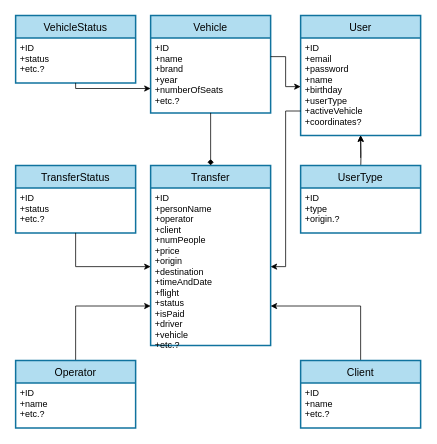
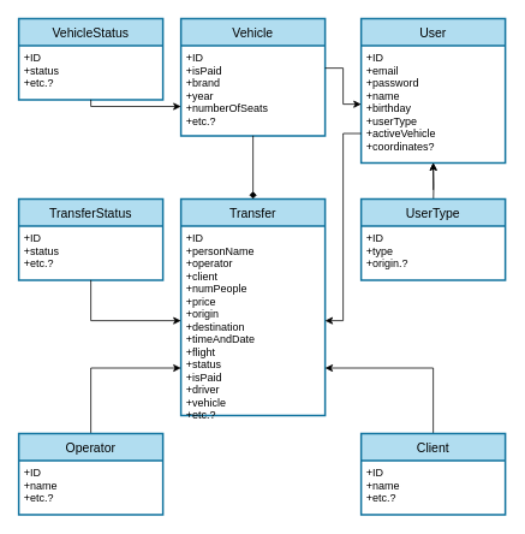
  <mxCell id="0" />
  <mxCell id="1" parent="0" />
  <mxCell id="2" value="Vehicle" style="swimlane;childLayout=stackLayout;horizontal=1;startSize=30;horizontalStack=0;rounded=0;fontSize=14;fontStyle=0;strokeWidth=2;resizeParent=0;resizeLast=1;shadow=0;dashed=0;align=center;fillColor=#b1ddf0;strokeColor=#10739e;" parent="1" vertex="1"><mxGeometry x="200" y="20" width="160" height="130" as="geometry" /></mxCell>
- <mxCell id="3" value="+ID&#10;+name&#10;+brand&#10;+year&#10;+numberOfSeats&#10;+etc.?" style="align=left;strokeColor=none;fillColor=none;spacingLeft=4;fontSize=12;verticalAlign=top;resizable=0;rotatable=0;part=1;rounded=0;" parent="2" vertex="1"><mxGeometry y="30" width="160" height="100" as="geometry" /></mxCell>
+ <mxCell id="3" value="+ID&#10;+isPaid&#10;+brand&#10;+year&#10;+numberOfSeats&#10;+etc.?" style="align=left;strokeColor=none;fillColor=none;spacingLeft=4;fontSize=12;verticalAlign=top;resizable=0;rotatable=0;part=1;rounded=0;" parent="2" vertex="1"><mxGeometry y="30" width="160" height="100" as="geometry" /></mxCell>
  <mxCell id="4" value="User" style="swimlane;childLayout=stackLayout;horizontal=1;startSize=30;horizontalStack=0;rounded=0;fontSize=14;fontStyle=0;strokeWidth=2;resizeParent=0;resizeLast=1;shadow=0;dashed=0;align=center;fillColor=#b1ddf0;strokeColor=#10739e;" parent="1" vertex="1"><mxGeometry x="400" y="20" width="160" height="160" as="geometry" /></mxCell>
  <mxCell id="5" value="+ID&#10;+email&#10;+password&#10;+name&#10;+birthday&#10;+userType&#10;+activeVehicle&#10;+coordinates?" style="align=left;strokeColor=none;fillColor=none;spacingLeft=4;fontSize=12;verticalAlign=top;resizable=0;rotatable=0;part=1;" parent="4" vertex="1"><mxGeometry y="30" width="160" height="130" as="geometry" /></mxCell>
  <mxCell id="6" style="edgeStyle=orthogonalEdgeStyle;rounded=0;orthogonalLoop=1;jettySize=auto;html=1;exitX=1;exitY=0.25;exitDx=0;exitDy=0;entryX=0;entryY=0.5;entryDx=0;entryDy=0;" parent="1" source="3" target="5" edge="1"><mxGeometry relative="1" as="geometry" /></mxCell>
  <mxCell id="7" style="edgeStyle=orthogonalEdgeStyle;rounded=0;orthogonalLoop=1;jettySize=auto;html=1;entryX=0.5;entryY=1;entryDx=0;entryDy=0;" parent="1" target="5" edge="1"><mxGeometry relative="1" as="geometry"><mxPoint x="480" y="210" as="sourcePoint" /></mxGeometry></mxCell>
  <mxCell id="8" value="" style="edgeStyle=orthogonalEdgeStyle;rounded=0;orthogonalLoop=1;jettySize=auto;html=1;" parent="1" target="5" edge="1"><mxGeometry relative="1" as="geometry"><mxPoint x="480" y="230" as="sourcePoint" /></mxGeometry></mxCell>
  <mxCell id="9" value="UserType" style="swimlane;childLayout=stackLayout;horizontal=1;startSize=30;horizontalStack=0;rounded=0;fontSize=14;fontStyle=0;strokeWidth=2;resizeParent=0;resizeLast=1;shadow=0;dashed=0;align=center;fillColor=#b1ddf0;strokeColor=#10739e;" parent="1" vertex="1"><mxGeometry x="400" y="220" width="160" height="90" as="geometry" /></mxCell>
  <mxCell id="10" value="+ID&#10;+type&#10;+origin.?" style="align=left;strokeColor=none;fillColor=none;spacingLeft=4;fontSize=12;verticalAlign=top;resizable=0;rotatable=0;part=1;" parent="9" vertex="1"><mxGeometry y="30" width="160" height="60" as="geometry" /></mxCell>
  <mxCell id="11" value="Transfer" style="swimlane;childLayout=stackLayout;horizontal=1;startSize=30;horizontalStack=0;rounded=0;fontSize=14;fontStyle=0;strokeWidth=2;resizeParent=0;resizeLast=1;shadow=0;dashed=0;align=center;fillColor=#b1ddf0;strokeColor=#10739e;" parent="1" vertex="1"><mxGeometry x="200" y="220" width="160" height="240" as="geometry" /></mxCell>
  <mxCell id="12" value="+ID&#10;+personName&#10;+operator&#10;+client&#10;+numPeople&#10;+price&#10;+origin&#10;+destination&#10;+timeAndDate&#10;+flight&#10;+status&#10;+isPaid&#10;+driver&#10;+vehicle&#10;+etc.?" style="align=left;strokeColor=none;fillColor=none;spacingLeft=4;fontSize=12;verticalAlign=top;resizable=0;rotatable=0;part=1;" parent="11" vertex="1"><mxGeometry y="30" width="160" height="210" as="geometry" /></mxCell>
  <mxCell id="13" style="edgeStyle=orthogonalEdgeStyle;rounded=0;orthogonalLoop=1;jettySize=auto;html=1;exitX=0;exitY=0.75;exitDx=0;exitDy=0;entryX=1;entryY=0.5;entryDx=0;entryDy=0;" parent="1" source="5" target="12" edge="1"><mxGeometry relative="1" as="geometry" /></mxCell>
  <mxCell id="14" style="edgeStyle=orthogonalEdgeStyle;rounded=0;orthogonalLoop=1;jettySize=auto;html=1;exitX=0.5;exitY=1;exitDx=0;exitDy=0;endArrow=diamond;" parent="1" source="3" target="11" edge="1"><mxGeometry relative="1" as="geometry" /></mxCell>
  <mxCell id="15" value="TransferStatus" style="swimlane;childLayout=stackLayout;horizontal=1;startSize=30;horizontalStack=0;rounded=0;fontSize=14;fontStyle=0;strokeWidth=2;resizeParent=0;resizeLast=1;shadow=0;dashed=0;align=center;fillColor=#b1ddf0;strokeColor=#10739e;" parent="1" vertex="1"><mxGeometry x="20" y="220" width="160" height="90" as="geometry" /></mxCell>
  <mxCell id="16" value="+ID&#10;+status&#10;+etc.?" style="align=left;strokeColor=none;fillColor=none;spacingLeft=4;fontSize=12;verticalAlign=top;resizable=0;rotatable=0;part=1;" parent="15" vertex="1"><mxGeometry y="30" width="160" height="60" as="geometry" /></mxCell>
  <mxCell id="17" style="edgeStyle=orthogonalEdgeStyle;rounded=0;orthogonalLoop=1;jettySize=auto;html=1;exitX=0.5;exitY=1;exitDx=0;exitDy=0;entryX=0;entryY=0.5;entryDx=0;entryDy=0;" parent="1" source="16" target="12" edge="1"><mxGeometry relative="1" as="geometry" /></mxCell>
  <mxCell id="18" value="VehicleStatus" style="swimlane;childLayout=stackLayout;horizontal=1;startSize=30;horizontalStack=0;rounded=0;fontSize=14;fontStyle=0;strokeWidth=2;resizeParent=0;resizeLast=1;shadow=0;dashed=0;align=center;fillColor=#b1ddf0;strokeColor=#10739e;" parent="1" vertex="1"><mxGeometry x="20" y="20" width="160" height="90" as="geometry" /></mxCell>
  <mxCell id="19" value="+ID&#10;+status&#10;+etc.?" style="align=left;strokeColor=none;fillColor=none;spacingLeft=4;fontSize=12;verticalAlign=top;resizable=0;rotatable=0;part=1;" parent="18" vertex="1"><mxGeometry y="30" width="160" height="60" as="geometry" /></mxCell>
  <mxCell id="20" style="edgeStyle=orthogonalEdgeStyle;rounded=0;orthogonalLoop=1;jettySize=auto;html=1;exitX=0.5;exitY=1;exitDx=0;exitDy=0;entryX=0;entryY=0.75;entryDx=0;entryDy=0;" parent="1" source="19" target="2" edge="1"><mxGeometry relative="1" as="geometry"><Array as="points"><mxPoint x="100" y="118" /></Array></mxGeometry></mxCell>
  <mxCell id="21" style="edgeStyle=orthogonalEdgeStyle;rounded=0;orthogonalLoop=1;jettySize=auto;html=1;entryX=0;entryY=0.75;entryDx=0;entryDy=0;exitX=0.5;exitY=0;exitDx=0;exitDy=0;" edge="1" parent="1" source="22" target="12"><mxGeometry relative="1" as="geometry" /></mxCell>
  <mxCell id="22" value="Operator" style="swimlane;childLayout=stackLayout;horizontal=1;startSize=30;horizontalStack=0;rounded=0;fontSize=14;fontStyle=0;strokeWidth=2;resizeParent=0;resizeLast=1;shadow=0;dashed=0;align=center;fillColor=#b1ddf0;strokeColor=#10739e;" vertex="1" parent="1"><mxGeometry x="20" y="480" width="160" height="90" as="geometry" /></mxCell>
  <mxCell id="23" value="+ID&#10;+name&#10;+etc.?" style="align=left;strokeColor=none;fillColor=none;spacingLeft=4;fontSize=12;verticalAlign=top;resizable=0;rotatable=0;part=1;" vertex="1" parent="22"><mxGeometry y="30" width="160" height="60" as="geometry" /></mxCell>
  <mxCell id="24" style="edgeStyle=orthogonalEdgeStyle;rounded=0;orthogonalLoop=1;jettySize=auto;html=1;entryX=1;entryY=0.75;entryDx=0;entryDy=0;exitX=0.5;exitY=0;exitDx=0;exitDy=0;" edge="1" parent="1" source="25" target="12"><mxGeometry relative="1" as="geometry" /></mxCell>
  <mxCell id="25" value="Client" style="swimlane;childLayout=stackLayout;horizontal=1;startSize=30;horizontalStack=0;rounded=0;fontSize=14;fontStyle=0;strokeWidth=2;resizeParent=0;resizeLast=1;shadow=0;dashed=0;align=center;fillColor=#b1ddf0;strokeColor=#10739e;" vertex="1" parent="1"><mxGeometry x="400" y="480" width="160" height="90" as="geometry" /></mxCell>
  <mxCell id="26" value="+ID&#10;+name&#10;+etc.?" style="align=left;strokeColor=none;fillColor=none;spacingLeft=4;fontSize=12;verticalAlign=top;resizable=0;rotatable=0;part=1;" vertex="1" parent="25"><mxGeometry y="30" width="160" height="60" as="geometry" /></mxCell>
